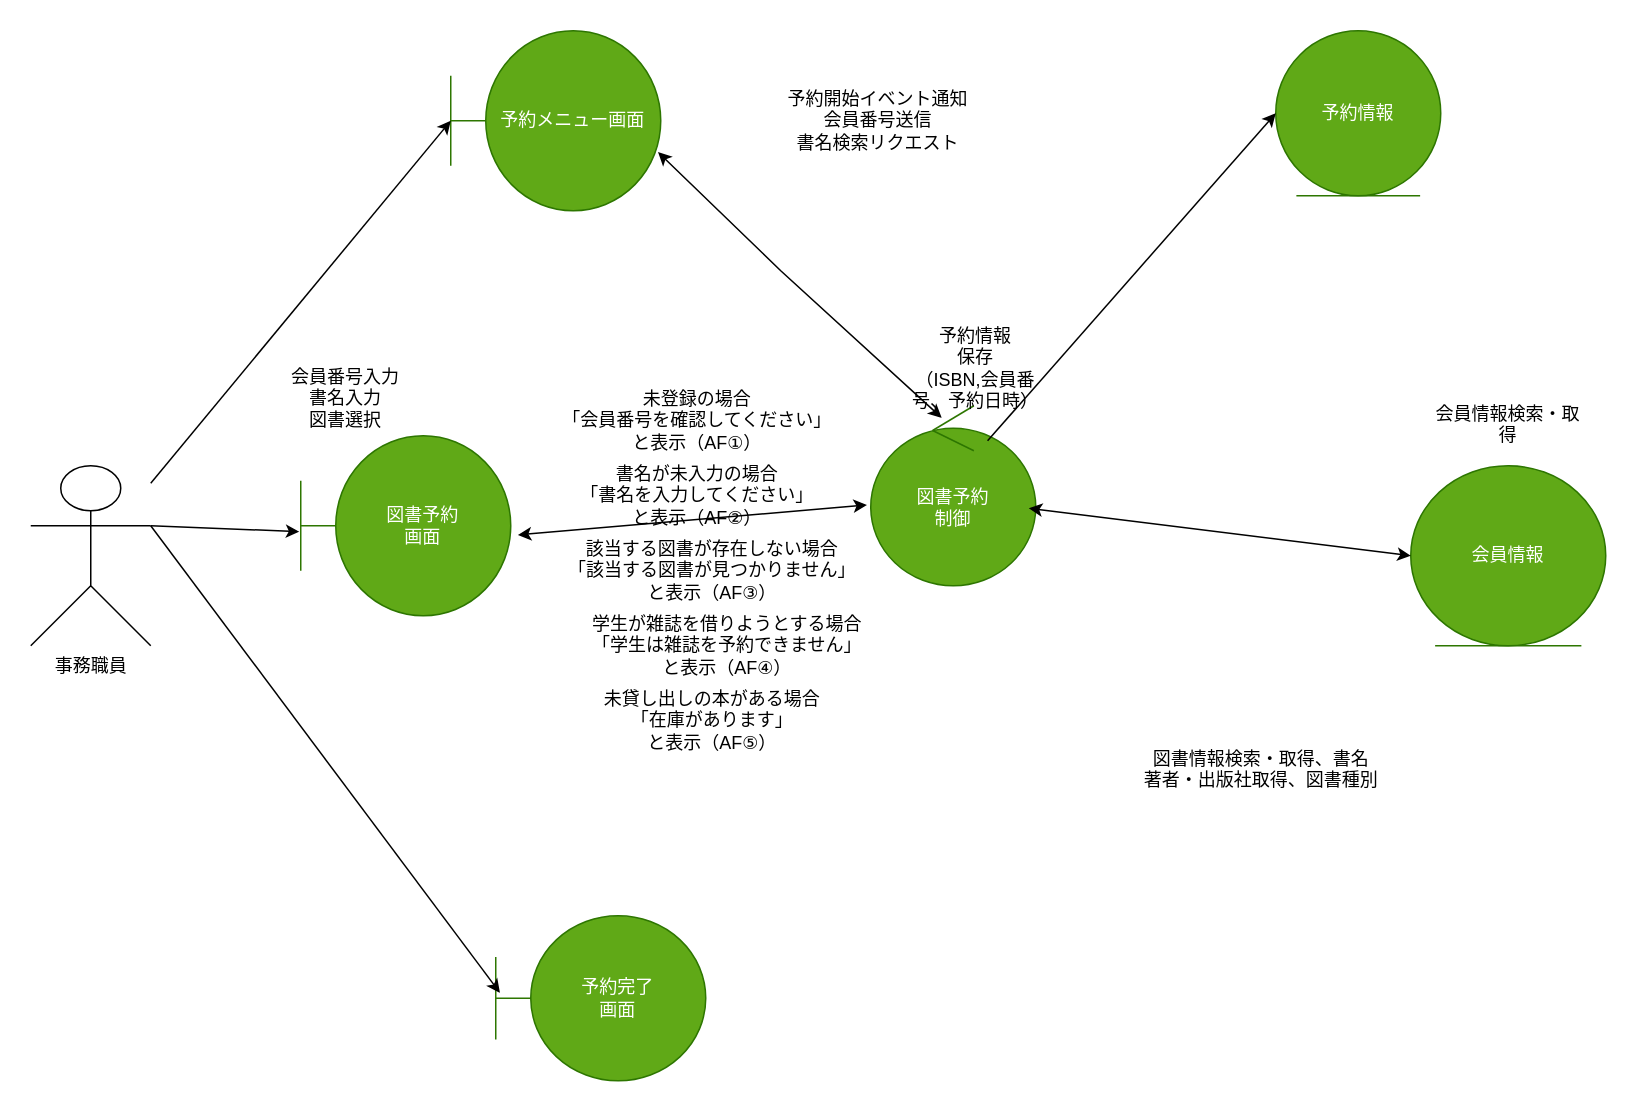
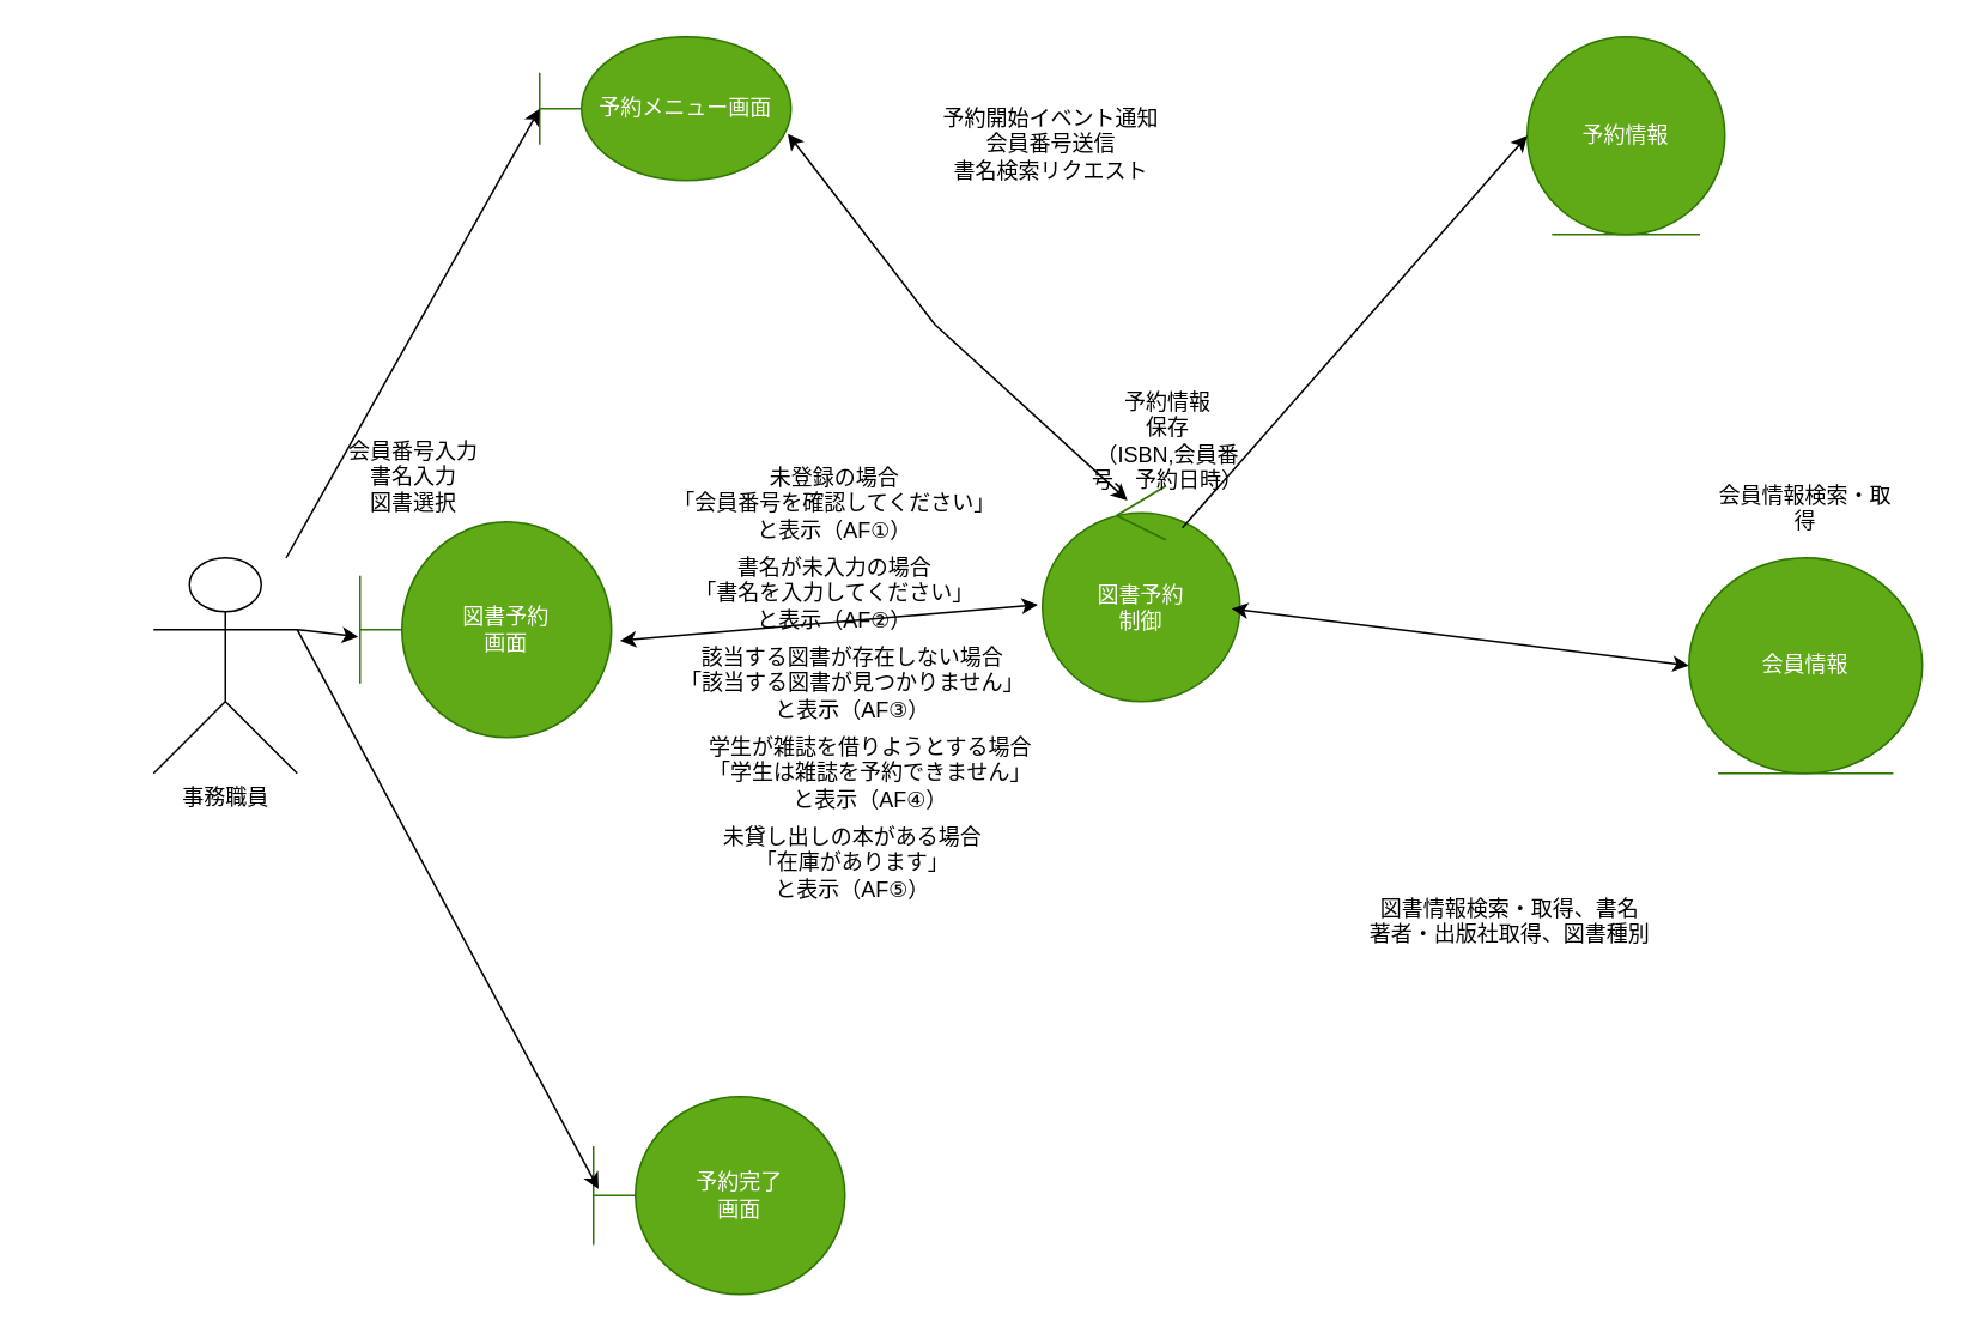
  <mxCell id="0" />
  <mxCell id="1" parent="0" />
- <mxCell id="2" value="事務職員&lt;div&gt;&lt;br&gt;&lt;/div&gt;" style="shape=umlActor;verticalLabelPosition=bottom;verticalAlign=top;html=1;outlineConnect=0;" vertex="1" parent="1"><mxGeometry x="20" y="310" width="80" height="120" as="geometry" /></mxCell>
+ <mxCell id="2" value="事務職員&lt;div&gt;&lt;br&gt;&lt;/div&gt;" style="shape=umlActor;verticalLabelPosition=bottom;verticalAlign=top;html=1;outlineConnect=0;" vertex="1" parent="1"><mxGeometry x="85" y="310" width="80" height="120" as="geometry" /></mxCell>
  <mxCell id="3" value="図書予約&lt;div&gt;制御&lt;/div&gt;" style="ellipse;shape=umlControl;whiteSpace=wrap;html=1;fillColor=light-dark(#60A917,#FF9999);fontColor=#ffffff;strokeColor=light-dark(#2D7600,#FFFFFF);" vertex="1" parent="1"><mxGeometry x="580" y="270" width="110" height="120" as="geometry" /></mxCell>
  <mxCell id="4" value="会員情報" style="ellipse;shape=umlEntity;whiteSpace=wrap;html=1;fillColor=light-dark(#60A917,#99FFFF);fontColor=#ffffff;strokeColor=#2D7600;" vertex="1" parent="1"><mxGeometry x="940" y="310" width="130" height="120" as="geometry" /></mxCell>
- <mxCell id="5" value="予約メニュー画面" style="shape=umlBoundary;whiteSpace=wrap;html=1;strokeColor=#2D7600;fillColor=light-dark(#60A917,#CCFF99);fontColor=#ffffff;" vertex="1" parent="1"><mxGeometry x="300" y="20" width="140" height="120" as="geometry" /></mxCell>
+ <mxCell id="5" value="予約メニュー画面" style="shape=umlBoundary;whiteSpace=wrap;html=1;strokeColor=#2D7600;fillColor=light-dark(#60A917,#CCFF99);fontColor=#ffffff;" vertex="1" parent="1"><mxGeometry x="300" y="20" width="140" height="80" as="geometry" /></mxCell>
  <mxCell id="6" value="予約完了&lt;div&gt;画面&lt;/div&gt;" style="shape=umlBoundary;whiteSpace=wrap;html=1;strokeColor=#2D7600;fillColor=light-dark(#60A917,#CCFF99);fontColor=#ffffff;" vertex="1" parent="1"><mxGeometry x="330" y="610" width="140" height="110" as="geometry" /></mxCell>
  <mxCell id="7" value="図書予約&lt;div&gt;画面&lt;/div&gt;" style="shape=umlBoundary;whiteSpace=wrap;html=1;strokeColor=#2D7600;fillColor=light-dark(#60A917,#CCFF99);fontColor=#ffffff;" vertex="1" parent="1"><mxGeometry x="200" y="290" width="140" height="120" as="geometry" /></mxCell>
  <mxCell id="8" value="予約情報" style="ellipse;shape=umlEntity;whiteSpace=wrap;html=1;fillColor=light-dark(#60A917,#99FFFF);fontColor=#ffffff;strokeColor=#2D7600;" vertex="1" parent="1"><mxGeometry x="850" y="20" width="110" height="110" as="geometry" /></mxCell>
  <mxCell id="9" value="" style="endArrow=classic;html=1;rounded=0;entryX=0;entryY=0.5;entryDx=0;entryDy=0;entryPerimeter=0;" edge="1" parent="1" source="2" target="5"><mxGeometry width="50" height="50" relative="1" as="geometry"><mxPoint x="190" y="400" as="sourcePoint" /><mxPoint x="240" y="350" as="targetPoint" /></mxGeometry></mxCell>
  <mxCell id="10" value="" style="endArrow=classic;html=1;rounded=0;entryX=0.02;entryY=0.467;entryDx=0;entryDy=0;entryPerimeter=0;exitX=1;exitY=0.333;exitDx=0;exitDy=0;exitPerimeter=0;" edge="1" parent="1" source="2" target="6"><mxGeometry width="50" height="50" relative="1" as="geometry"><mxPoint x="190" y="510" as="sourcePoint" /><mxPoint x="240" y="460" as="targetPoint" /></mxGeometry></mxCell>
  <mxCell id="11" value="" style="endArrow=classic;html=1;rounded=0;entryX=-0.007;entryY=0.533;entryDx=0;entryDy=0;entryPerimeter=0;exitX=1;exitY=0.333;exitDx=0;exitDy=0;exitPerimeter=0;" edge="1" parent="1" source="2" target="7"><mxGeometry width="50" height="50" relative="1" as="geometry"><mxPoint x="190" y="510" as="sourcePoint" /><mxPoint x="240" y="460" as="targetPoint" /></mxGeometry></mxCell>
  <mxCell id="12" value="" style="endArrow=classic;html=1;rounded=0;exitX=0.708;exitY=0.195;exitDx=0;exitDy=0;exitPerimeter=0;entryX=0;entryY=0.5;entryDx=0;entryDy=0;" edge="1" parent="1" source="3" target="8"><mxGeometry width="50" height="50" relative="1" as="geometry"><mxPoint x="640" y="260" as="sourcePoint" /><mxPoint x="690" y="210" as="targetPoint" /></mxGeometry></mxCell>
  <mxCell id="13" value="" style="endArrow=classic;startArrow=classic;html=1;rounded=0;entryX=0;entryY=0.5;entryDx=0;entryDy=0;exitX=0.958;exitY=0.57;exitDx=0;exitDy=0;exitPerimeter=0;" edge="1" parent="1" source="3" target="4"><mxGeometry width="50" height="50" relative="1" as="geometry"><mxPoint x="600" y="350" as="sourcePoint" /><mxPoint x="650" y="300" as="targetPoint" /></mxGeometry></mxCell>
  <mxCell id="14" value="会員番号入力&lt;div&gt;書名入力&lt;/div&gt;&lt;div&gt;図書選択&lt;/div&gt;" style="text;html=1;align=center;verticalAlign=middle;whiteSpace=wrap;rounded=0;" vertex="1" parent="1"><mxGeometry x="190" y="240" width="80" height="50" as="geometry" /></mxCell>
  <mxCell id="15" value="予約開始イベント通知&lt;div&gt;会員番号送信&lt;/div&gt;&lt;div&gt;書名検索リクエスト&lt;/div&gt;" style="text;html=1;align=center;verticalAlign=middle;whiteSpace=wrap;rounded=0;" vertex="1" parent="1"><mxGeometry x="520" y="40" width="130" height="80" as="geometry" /></mxCell>
  <mxCell id="16" value="会員情報&lt;span style=&quot;background-color: transparent; color: light-dark(rgb(0, 0, 0), rgb(255, 255, 255));&quot;&gt;検索&lt;/span&gt;&lt;span style=&quot;background-color: transparent; color: light-dark(rgb(0, 0, 0), rgb(255, 255, 255));&quot;&gt;・取得&lt;/span&gt;&lt;div&gt;&lt;br&gt;&lt;/div&gt;" style="text;html=1;align=center;verticalAlign=middle;whiteSpace=wrap;rounded=0;" vertex="1" parent="1"><mxGeometry x="950" y="245" width="110" height="90" as="geometry" /></mxCell>
  <mxCell id="17" value="予約情報&lt;div&gt;保存&lt;/div&gt;&lt;div&gt;（ISBN,会員番号、予約日時）&lt;/div&gt;" style="text;html=1;align=center;verticalAlign=middle;whiteSpace=wrap;rounded=0;" vertex="1" parent="1"><mxGeometry x="600" y="210" width="100" height="70" as="geometry" /></mxCell>
  <mxCell id="18" value="" style="endArrow=classic;startArrow=classic;html=1;rounded=0;entryX=-0.023;entryY=0.551;entryDx=0;entryDy=0;entryPerimeter=0;exitX=1.034;exitY=0.551;exitDx=0;exitDy=0;exitPerimeter=0;" edge="1" parent="1" source="7" target="3"><mxGeometry width="50" height="50" relative="1" as="geometry"><mxPoint x="360" y="390" as="sourcePoint" /><mxPoint x="410" y="340" as="targetPoint" /></mxGeometry></mxCell>
  <mxCell id="19" value="図書情報検索・取得、書名&lt;div&gt;著者・出版社取得、図書種別&lt;/div&gt;&lt;div&gt;&lt;br&gt;&lt;/div&gt;" style="text;html=1;align=center;verticalAlign=middle;resizable=0;points=[];autosize=1;strokeColor=none;fillColor=none;" vertex="1" parent="1"><mxGeometry x="750" y="490" width="180" height="60" as="geometry" /></mxCell>
  <mxCell id="20" value="&lt;div&gt;未登録の場合&lt;/div&gt;「会員番号を確認してください」&lt;div&gt;と表示（AF①）&lt;/div&gt;" style="text;html=1;align=center;verticalAlign=middle;resizable=0;points=[];autosize=1;strokeColor=none;fillColor=none;" vertex="1" parent="1"><mxGeometry x="364" y="250" width="200" height="60" as="geometry" /></mxCell>
  <mxCell id="21" value="&lt;div&gt;書名が未入力の場合&lt;/div&gt;「書名を入力してください」&lt;div&gt;と表示（AF②）&lt;/div&gt;" style="text;html=1;align=center;verticalAlign=middle;resizable=0;points=[];autosize=1;strokeColor=none;fillColor=none;" vertex="1" parent="1"><mxGeometry x="374" y="300" width="180" height="60" as="geometry" /></mxCell>
  <mxCell id="22" value="該当する図書が存在しない場合&lt;br&gt;「該当する図書が見つかりません」&lt;div&gt;と表示（AF③）&lt;/div&gt;" style="text;html=1;align=center;verticalAlign=middle;resizable=0;points=[];autosize=1;strokeColor=none;fillColor=none;" vertex="1" parent="1"><mxGeometry x="364" y="350" width="220" height="60" as="geometry" /></mxCell>
  <mxCell id="23" value="学生が雑誌を借りようとする場合&lt;br&gt;「学生は雑誌を予約できません」&lt;div&gt;と表示（AF④）&lt;/div&gt;" style="text;html=1;align=center;verticalAlign=middle;resizable=0;points=[];autosize=1;strokeColor=none;fillColor=none;" vertex="1" parent="1"><mxGeometry x="384" y="400" width="200" height="60" as="geometry" /></mxCell>
  <mxCell id="24" value="&lt;div&gt;未貸し出しの本がある場合&lt;/div&gt;「在庫があります」&lt;div&gt;と表示（AF⑤）&lt;/div&gt;" style="text;html=1;align=center;verticalAlign=middle;resizable=0;points=[];autosize=1;strokeColor=none;fillColor=none;" vertex="1" parent="1"><mxGeometry x="389" y="450" width="170" height="60" as="geometry" /></mxCell>
  <mxCell id="25" value="" style="endArrow=classic;startArrow=classic;html=1;rounded=0;entryX=0.43;entryY=0.067;entryDx=0;entryDy=0;entryPerimeter=0;exitX=0.987;exitY=0.674;exitDx=0;exitDy=0;exitPerimeter=0;" edge="1" parent="1" source="5" target="3"><mxGeometry width="50" height="50" relative="1" as="geometry"><mxPoint x="510" y="200" as="sourcePoint" /><mxPoint x="625" y="200" as="targetPoint" /><Array as="points"><mxPoint x="520" y="180" /></Array></mxGeometry></mxCell>
